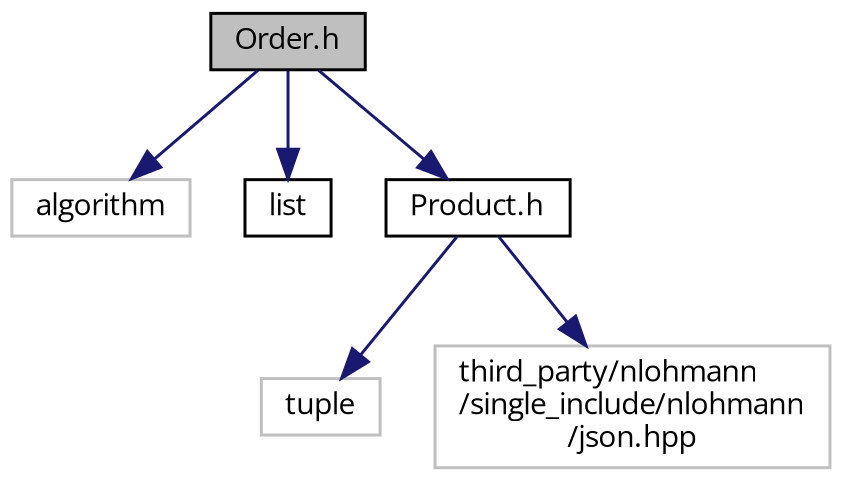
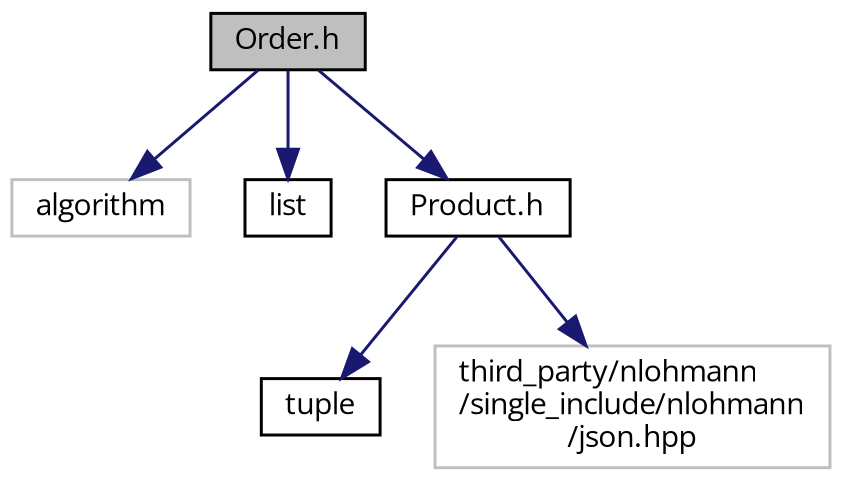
  digraph {
    fontname="Open Sans"
    node [color=black fillcolor=white fontname="Open Sans" fontsize=10 shape=record style=filled]
    edge [color=midnightblue fontname="Open Sans" fontsize=10 labelfontname=Helvetica labelfontsize=10 style=solid]
    n1 [fillcolor=grey75 fontcolor=black height=0.2 label="Order.h" width=0.4]
    n2 [color=grey75 height=0.2 label=algorithm width=0.4]
    n3 [height=0.2 label=list width=0.4]
    n4 [height=0.2 label="Product.h" width=0.4]
-   n5 [color=grey75 height=0.2 label=tuple width=0.4]
+   n5 [height=0.2 label=tuple width=0.4]
    n6 [color=grey75 height=0.2 label="third_party/nlohmann\l/single_include/nlohmann\l/json.hpp" width=0.4]
    n1 -> n2
    n1 -> n3
    n1 -> n4
    n4 -> n5
    n4 -> n6
  }
